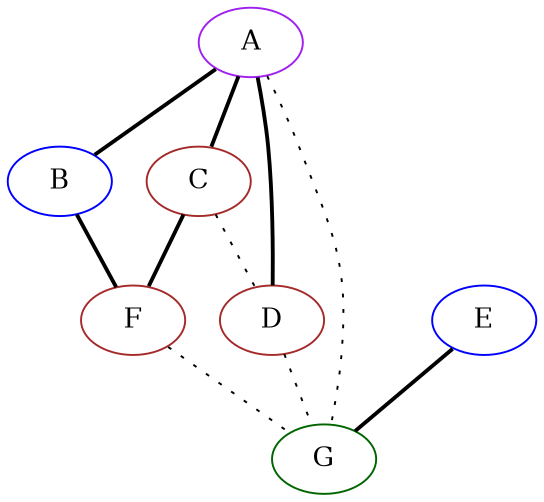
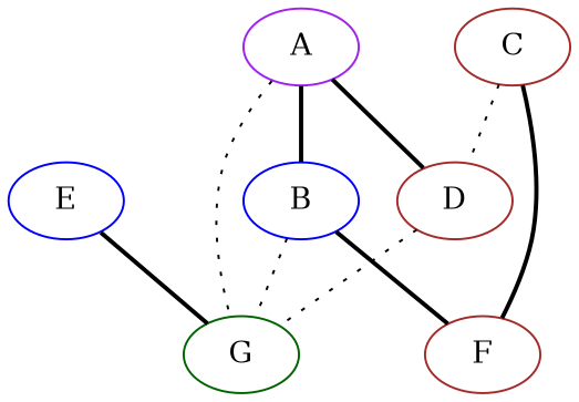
  graph {
    node [color=brown]
    edge [style=bold]
    A [color=purple]
    B [color=blue]
    C
    D
    G [color=darkgreen]
    F
    E [color=blue]
    A -- B
-   A -- C
    A -- D
    A -- G [style=dotted]
-   F -- G [style=dotted]
+   B -- G [style=dotted]
    B -- F
    C -- D [style=dotted]
    C -- F
    D -- G [style=dotted]
    E -- G
  }
